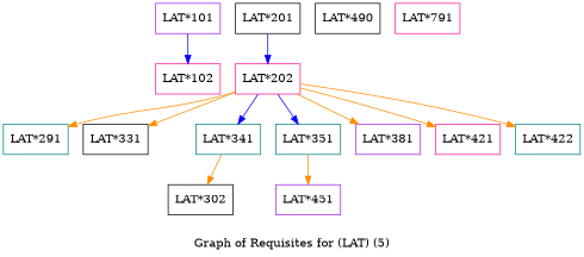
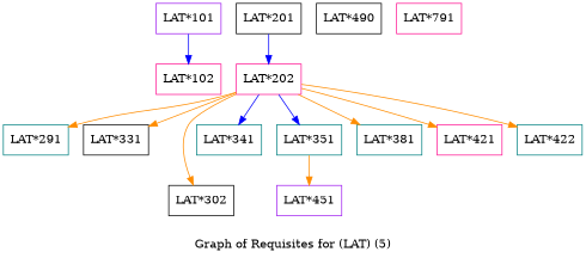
  strict digraph {
    label="Graph of Requisites for (LAT) (5)"
    node [color=teal shape=box]
    edge [color=darkorange]
    "LAT*101" [color=purple height=0.5 width=1.0694]
    "LAT*102" [color=deeppink height=0.5 width=1.0694]
    "LAT*201" [color=black height=0.5 width=1.0694]
    "LAT*202" [color=deeppink height=0.5 width=1.0694]
    "LAT*291" [height=0.5 width=1.0694]
    "LAT*331" [color=black height=0.5 width=1.0694]
    n7 [color=black height=0.5 label="LAT*302" width=1.0694]
    "LAT*341" [height=0.5 width=1.0694]
    "LAT*351" [height=0.5 width=1.0694]
-   "LAT*381" [color=purple height=0.5 width=1.0694]
+   "LAT*381" [height=0.5 width=1.0694]
    "LAT*421" [color=deeppink height=0.5 width=1.0694]
    "LAT*422" [height=0.5 width=1.0694]
    "LAT*451" [color=purple height=0.5 width=1.0694]
    "LAT*490" [color=black height=0.5 width=1.0694]
    n15 [color=deeppink height=0.5 label="LAT*791" width=1.0694]
    "LAT*101" -> "LAT*102" [color=blue]
    "LAT*201" -> "LAT*202" [color=blue]
    "LAT*202" -> "LAT*291"
    "LAT*202" -> "LAT*331"
-   "LAT*341" -> n7
+   "LAT*202" -> n7
    "LAT*202" -> "LAT*341" [color=blue]
    "LAT*202" -> "LAT*351" [color=blue]
    "LAT*202" -> "LAT*381"
    "LAT*202" -> "LAT*421"
    "LAT*202" -> "LAT*422"
    "LAT*351" -> "LAT*451"
  }
